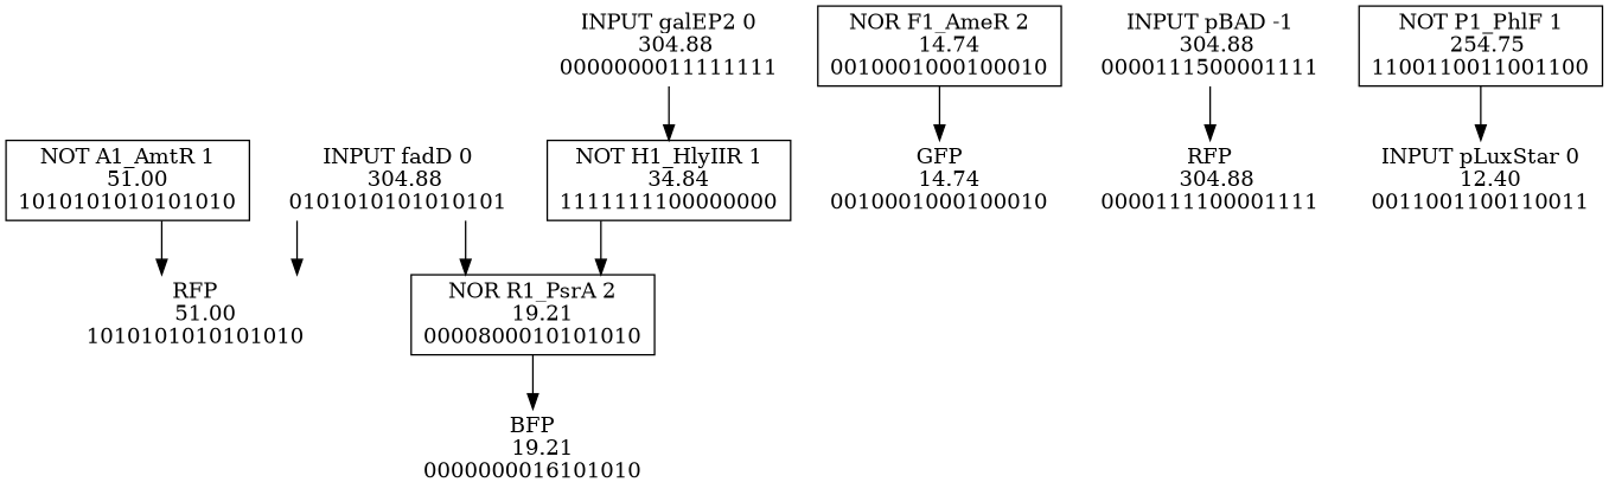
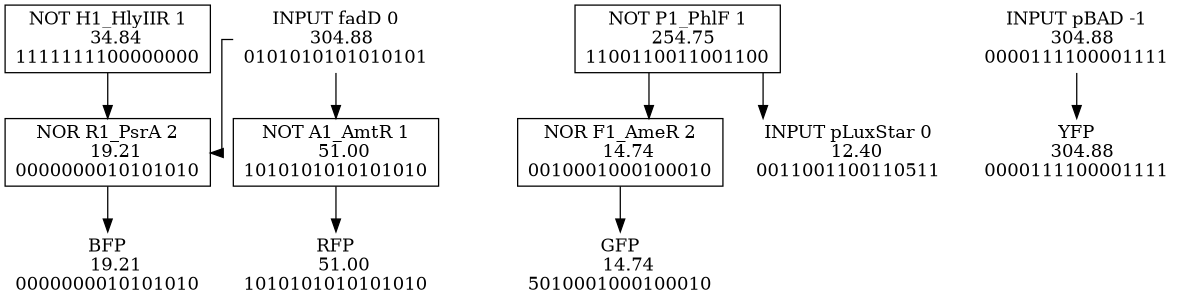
  digraph {
    rankdir=TB
    splines=ortho
    node [shape=none]
    n1 [label="RFP\n   51.00\n1010101010101010"]
-   n2 [label="GFP\n   14.74\n0010001000100010"]
-   n3 [label="BFP\n   19.21\n0000000016101010"]
-   n4 [label="RFP\n  304.88\n0000111100001111"]
+   n2 [label="GFP\n   14.74\n5010001000100010"]
+   n3 [label="BFP\n   19.21\n0000000010101010"]
+   n4 [label="YFP\n  304.88\n0000111100001111"]
    n5 [label="INPUT fadD 0\n  304.88\n0101010101010101"]
-   n6 [fillcolor=gray100 label="NOR R1_PsrA 2\n   19.21\n0000800010101010" shape=box style=filled]
+   n6 [fillcolor=gray100 label="NOR R1_PsrA 2\n   19.21\n0000000010101010" shape=box style=filled]
    n7 [fillcolor=gray100 label="NOT A1_AmtR 1\n   51.00\n1010101010101010" shape=box style=filled]
    n8 [fillcolor=gray100 label="NOR F1_AmeR 2\n   14.74\n0010001000100010" shape=box style=filled]
-   n9 [label="INPUT pLuxStar 0\n   12.40\n0011001100110011"]
+   n9 [label="INPUT pLuxStar 0\n   12.40\n0011001100110511"]
    n10 [fillcolor=gray100 label="NOT P1_PhlF 1\n  254.75\n1100110011001100" shape=box style=filled]
-   n11 [label="INPUT pBAD -1\n  304.88\n0000111500001111"]
-   n12 [label="INPUT galEP2 0\n  304.88\n0000000011111111"]
+   n11 [label="INPUT pBAD -1\n  304.88\n0000111100001111"]
    n13 [fillcolor=gray100 label="NOT H1_HlyIIR 1\n   34.84\n1111111100000000" shape=box style=filled]
    n5 -> n6
-   n5 -> n1
+   n5 -> n7
    n6 -> n3
    n7 -> n1
    n8 -> n2
+   n10 -> n8
    n10 -> n9
    n11 -> n4
-   n12 -> n13
    n13 -> n6
  }
